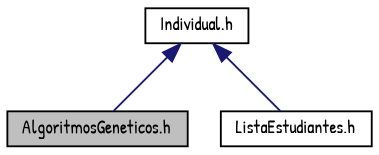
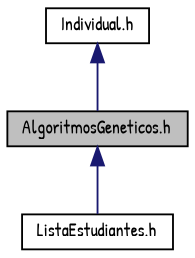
  digraph {
    fontname="Patrick Hand"
    node [color=black fillcolor=white fontname="Patrick Hand" fontsize=10 shape=record style=filled]
    edge [color=midnightblue dir=back fontname="Patrick Hand" fontsize=10 labelfontname=Helvetica labelfontsize=10 style=solid]
    n1 [fillcolor=grey75 fontcolor=black height=0.2 label="AlgoritmosGeneticos.h" width=0.4]
    n2 [height=0.2 label="ListaEstudiantes.h" width=0.4]
    n3 [height=0.2 label="Individual.h" width=0.4]
-   n3 -> n2
+   n1 -> n2
    n3 -> n1
  }
